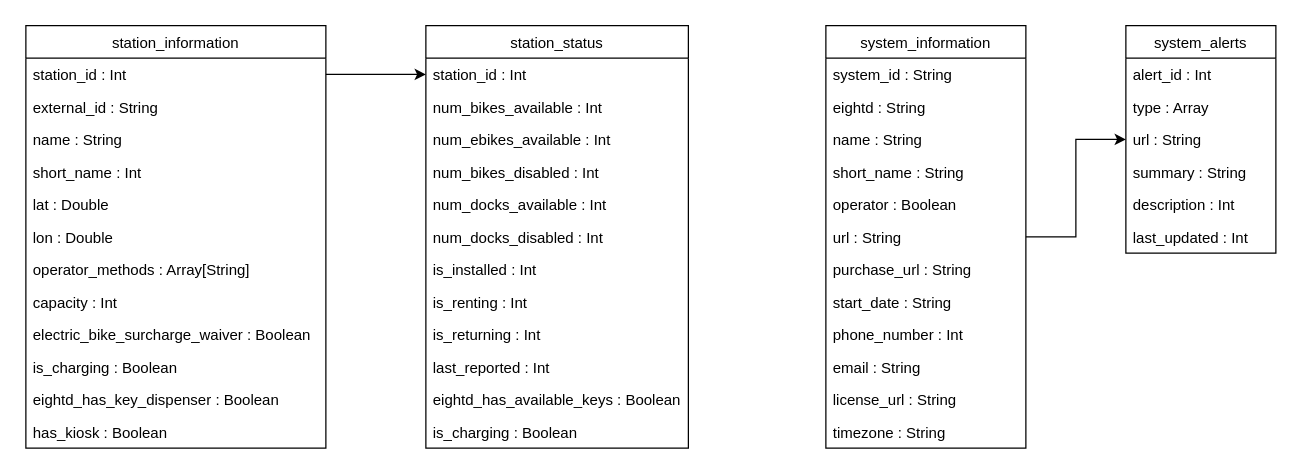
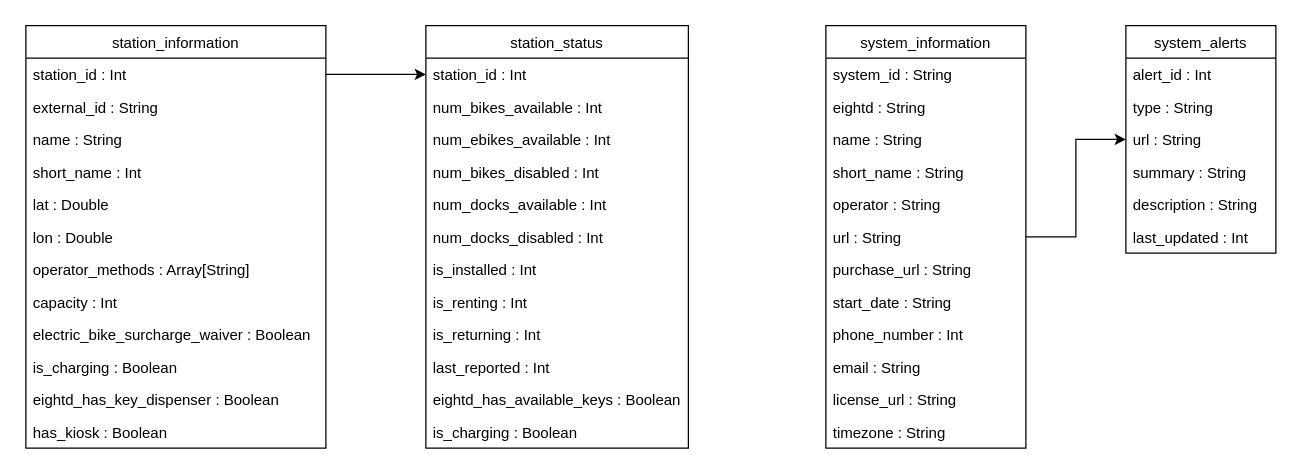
  <mxCell id="0" />
  <mxCell id="1" parent="0" />
  <mxCell id="2" value="station_status" style="swimlane;fontStyle=0;childLayout=stackLayout;horizontal=1;startSize=26;fillColor=none;horizontalStack=0;resizeParent=1;resizeParentMax=0;resizeLast=0;collapsible=1;marginBottom=0;" parent="1" vertex="1"><mxGeometry x="340" y="20" width="210" height="338" as="geometry" /></mxCell>
  <mxCell id="3" value="station_id : Int" style="text;strokeColor=none;fillColor=none;align=left;verticalAlign=top;spacingLeft=4;spacingRight=4;overflow=hidden;rotatable=0;points=[[0,0.5],[1,0.5]];portConstraint=eastwest;" parent="2" vertex="1"><mxGeometry y="26" width="210" height="26" as="geometry" /></mxCell>
  <mxCell id="4" value="num_bikes_available : Int" style="text;strokeColor=none;fillColor=none;align=left;verticalAlign=top;spacingLeft=4;spacingRight=4;overflow=hidden;rotatable=0;points=[[0,0.5],[1,0.5]];portConstraint=eastwest;" parent="2" vertex="1"><mxGeometry y="52" width="210" height="26" as="geometry" /></mxCell>
  <mxCell id="5" value="num_ebikes_available : Int" style="text;strokeColor=none;fillColor=none;align=left;verticalAlign=top;spacingLeft=4;spacingRight=4;overflow=hidden;rotatable=0;points=[[0,0.5],[1,0.5]];portConstraint=eastwest;" parent="2" vertex="1"><mxGeometry y="78" width="210" height="26" as="geometry" /></mxCell>
  <mxCell id="6" value="num_bikes_disabled : Int" style="text;strokeColor=none;fillColor=none;align=left;verticalAlign=top;spacingLeft=4;spacingRight=4;overflow=hidden;rotatable=0;points=[[0,0.5],[1,0.5]];portConstraint=eastwest;" parent="2" vertex="1"><mxGeometry y="104" width="210" height="26" as="geometry" /></mxCell>
  <mxCell id="7" value="num_docks_available : Int" style="text;strokeColor=none;fillColor=none;align=left;verticalAlign=top;spacingLeft=4;spacingRight=4;overflow=hidden;rotatable=0;points=[[0,0.5],[1,0.5]];portConstraint=eastwest;" parent="2" vertex="1"><mxGeometry y="130" width="210" height="26" as="geometry" /></mxCell>
  <mxCell id="8" value="num_docks_disabled : Int" style="text;strokeColor=none;fillColor=none;align=left;verticalAlign=top;spacingLeft=4;spacingRight=4;overflow=hidden;rotatable=0;points=[[0,0.5],[1,0.5]];portConstraint=eastwest;" parent="2" vertex="1"><mxGeometry y="156" width="210" height="26" as="geometry" /></mxCell>
  <mxCell id="9" value="is_installed : Int" style="text;strokeColor=none;fillColor=none;align=left;verticalAlign=top;spacingLeft=4;spacingRight=4;overflow=hidden;rotatable=0;points=[[0,0.5],[1,0.5]];portConstraint=eastwest;" parent="2" vertex="1"><mxGeometry y="182" width="210" height="26" as="geometry" /></mxCell>
  <mxCell id="10" value="is_renting : Int" style="text;strokeColor=none;fillColor=none;align=left;verticalAlign=top;spacingLeft=4;spacingRight=4;overflow=hidden;rotatable=0;points=[[0,0.5],[1,0.5]];portConstraint=eastwest;" parent="2" vertex="1"><mxGeometry y="208" width="210" height="26" as="geometry" /></mxCell>
  <mxCell id="11" value="is_returning : Int" style="text;strokeColor=none;fillColor=none;align=left;verticalAlign=top;spacingLeft=4;spacingRight=4;overflow=hidden;rotatable=0;points=[[0,0.5],[1,0.5]];portConstraint=eastwest;" parent="2" vertex="1"><mxGeometry y="234" width="210" height="26" as="geometry" /></mxCell>
  <mxCell id="12" value="last_reported : Int" style="text;strokeColor=none;fillColor=none;align=left;verticalAlign=top;spacingLeft=4;spacingRight=4;overflow=hidden;rotatable=0;points=[[0,0.5],[1,0.5]];portConstraint=eastwest;" parent="2" vertex="1"><mxGeometry y="260" width="210" height="26" as="geometry" /></mxCell>
  <mxCell id="13" value="eightd_has_available_keys : Boolean" style="text;strokeColor=none;fillColor=none;align=left;verticalAlign=top;spacingLeft=4;spacingRight=4;overflow=hidden;rotatable=0;points=[[0,0.5],[1,0.5]];portConstraint=eastwest;" vertex="1" parent="2"><mxGeometry y="286" width="210" height="26" as="geometry" /></mxCell>
  <mxCell id="14" value="is_charging : Boolean" style="text;strokeColor=none;fillColor=none;align=left;verticalAlign=top;spacingLeft=4;spacingRight=4;overflow=hidden;rotatable=0;points=[[0,0.5],[1,0.5]];portConstraint=eastwest;" vertex="1" parent="2"><mxGeometry y="312" width="210" height="26" as="geometry" /></mxCell>
  <mxCell id="15" value="system_information" style="swimlane;fontStyle=0;childLayout=stackLayout;horizontal=1;startSize=26;fillColor=none;horizontalStack=0;resizeParent=1;resizeParentMax=0;resizeLast=0;collapsible=1;marginBottom=0;" parent="1" vertex="1"><mxGeometry x="660" y="20" width="160" height="338" as="geometry" /></mxCell>
  <mxCell id="16" value="system_id : String" style="text;strokeColor=none;fillColor=none;align=left;verticalAlign=top;spacingLeft=4;spacingRight=4;overflow=hidden;rotatable=0;points=[[0,0.5],[1,0.5]];portConstraint=eastwest;" parent="15" vertex="1"><mxGeometry y="26" width="160" height="26" as="geometry" /></mxCell>
  <mxCell id="17" value="eightd : String" style="text;strokeColor=none;fillColor=none;align=left;verticalAlign=top;spacingLeft=4;spacingRight=4;overflow=hidden;rotatable=0;points=[[0,0.5],[1,0.5]];portConstraint=eastwest;" parent="15" vertex="1"><mxGeometry y="52" width="160" height="26" as="geometry" /></mxCell>
  <mxCell id="18" value="name : String" style="text;strokeColor=none;fillColor=none;align=left;verticalAlign=top;spacingLeft=4;spacingRight=4;overflow=hidden;rotatable=0;points=[[0,0.5],[1,0.5]];portConstraint=eastwest;" parent="15" vertex="1"><mxGeometry y="78" width="160" height="26" as="geometry" /></mxCell>
  <mxCell id="19" value="short_name : String" style="text;strokeColor=none;fillColor=none;align=left;verticalAlign=top;spacingLeft=4;spacingRight=4;overflow=hidden;rotatable=0;points=[[0,0.5],[1,0.5]];portConstraint=eastwest;" parent="15" vertex="1"><mxGeometry y="104" width="160" height="26" as="geometry" /></mxCell>
- <mxCell id="20" value="operator : Boolean" style="text;strokeColor=none;fillColor=none;align=left;verticalAlign=top;spacingLeft=4;spacingRight=4;overflow=hidden;rotatable=0;points=[[0,0.5],[1,0.5]];portConstraint=eastwest;" parent="15" vertex="1"><mxGeometry y="130" width="160" height="26" as="geometry" /></mxCell>
+ <mxCell id="20" value="operator : String" style="text;strokeColor=none;fillColor=none;align=left;verticalAlign=top;spacingLeft=4;spacingRight=4;overflow=hidden;rotatable=0;points=[[0,0.5],[1,0.5]];portConstraint=eastwest;" parent="15" vertex="1"><mxGeometry y="130" width="160" height="26" as="geometry" /></mxCell>
  <mxCell id="21" value="url : String" style="text;strokeColor=none;fillColor=none;align=left;verticalAlign=top;spacingLeft=4;spacingRight=4;overflow=hidden;rotatable=0;points=[[0,0.5],[1,0.5]];portConstraint=eastwest;" parent="15" vertex="1"><mxGeometry y="156" width="160" height="26" as="geometry" /></mxCell>
  <mxCell id="22" value="purchase_url : String" style="text;strokeColor=none;fillColor=none;align=left;verticalAlign=top;spacingLeft=4;spacingRight=4;overflow=hidden;rotatable=0;points=[[0,0.5],[1,0.5]];portConstraint=eastwest;" parent="15" vertex="1"><mxGeometry y="182" width="160" height="26" as="geometry" /></mxCell>
  <mxCell id="23" value="start_date : String" style="text;strokeColor=none;fillColor=none;align=left;verticalAlign=top;spacingLeft=4;spacingRight=4;overflow=hidden;rotatable=0;points=[[0,0.5],[1,0.5]];portConstraint=eastwest;" parent="15" vertex="1"><mxGeometry y="208" width="160" height="26" as="geometry" /></mxCell>
  <mxCell id="24" value="phone_number : Int" style="text;strokeColor=none;fillColor=none;align=left;verticalAlign=top;spacingLeft=4;spacingRight=4;overflow=hidden;rotatable=0;points=[[0,0.5],[1,0.5]];portConstraint=eastwest;" parent="15" vertex="1"><mxGeometry y="234" width="160" height="26" as="geometry" /></mxCell>
  <mxCell id="25" value="email : String" style="text;strokeColor=none;fillColor=none;align=left;verticalAlign=top;spacingLeft=4;spacingRight=4;overflow=hidden;rotatable=0;points=[[0,0.5],[1,0.5]];portConstraint=eastwest;" parent="15" vertex="1"><mxGeometry y="260" width="160" height="26" as="geometry" /></mxCell>
  <mxCell id="26" value="license_url : String" style="text;strokeColor=none;fillColor=none;align=left;verticalAlign=top;spacingLeft=4;spacingRight=4;overflow=hidden;rotatable=0;points=[[0,0.5],[1,0.5]];portConstraint=eastwest;" parent="15" vertex="1"><mxGeometry y="286" width="160" height="26" as="geometry" /></mxCell>
  <mxCell id="27" value="timezone : String" style="text;strokeColor=none;fillColor=none;align=left;verticalAlign=top;spacingLeft=4;spacingRight=4;overflow=hidden;rotatable=0;points=[[0,0.5],[1,0.5]];portConstraint=eastwest;" vertex="1" parent="15"><mxGeometry y="312" width="160" height="26" as="geometry" /></mxCell>
  <mxCell id="28" value="station_information" style="swimlane;fontStyle=0;childLayout=stackLayout;horizontal=1;startSize=26;fillColor=none;horizontalStack=0;resizeParent=1;resizeParentMax=0;resizeLast=0;collapsible=1;marginBottom=0;" parent="1" vertex="1"><mxGeometry x="20" y="20" width="240" height="338" as="geometry" /></mxCell>
  <mxCell id="29" value="station_id : Int" style="text;strokeColor=none;fillColor=none;align=left;verticalAlign=top;spacingLeft=4;spacingRight=4;overflow=hidden;rotatable=0;points=[[0,0.5],[1,0.5]];portConstraint=eastwest;" parent="28" vertex="1"><mxGeometry y="26" width="240" height="26" as="geometry" /></mxCell>
  <mxCell id="30" value="external_id : String" style="text;strokeColor=none;fillColor=none;align=left;verticalAlign=top;spacingLeft=4;spacingRight=4;overflow=hidden;rotatable=0;points=[[0,0.5],[1,0.5]];portConstraint=eastwest;" parent="28" vertex="1"><mxGeometry y="52" width="240" height="26" as="geometry" /></mxCell>
  <mxCell id="31" value="name : String" style="text;strokeColor=none;fillColor=none;align=left;verticalAlign=top;spacingLeft=4;spacingRight=4;overflow=hidden;rotatable=0;points=[[0,0.5],[1,0.5]];portConstraint=eastwest;" parent="28" vertex="1"><mxGeometry y="78" width="240" height="26" as="geometry" /></mxCell>
  <mxCell id="32" value="short_name : Int" style="text;strokeColor=none;fillColor=none;align=left;verticalAlign=top;spacingLeft=4;spacingRight=4;overflow=hidden;rotatable=0;points=[[0,0.5],[1,0.5]];portConstraint=eastwest;" parent="28" vertex="1"><mxGeometry y="104" width="240" height="26" as="geometry" /></mxCell>
  <mxCell id="33" value="lat : Double" style="text;strokeColor=none;fillColor=none;align=left;verticalAlign=top;spacingLeft=4;spacingRight=4;overflow=hidden;rotatable=0;points=[[0,0.5],[1,0.5]];portConstraint=eastwest;" parent="28" vertex="1"><mxGeometry y="130" width="240" height="26" as="geometry" /></mxCell>
  <mxCell id="34" value="lon : Double" style="text;strokeColor=none;fillColor=none;align=left;verticalAlign=top;spacingLeft=4;spacingRight=4;overflow=hidden;rotatable=0;points=[[0,0.5],[1,0.5]];portConstraint=eastwest;" parent="28" vertex="1"><mxGeometry y="156" width="240" height="26" as="geometry" /></mxCell>
  <mxCell id="35" value="operator_methods : Array[String]" style="text;strokeColor=none;fillColor=none;align=left;verticalAlign=top;spacingLeft=4;spacingRight=4;overflow=hidden;rotatable=0;points=[[0,0.5],[1,0.5]];portConstraint=eastwest;" parent="28" vertex="1"><mxGeometry y="182" width="240" height="26" as="geometry" /></mxCell>
  <mxCell id="36" value="capacity : Int" style="text;strokeColor=none;fillColor=none;align=left;verticalAlign=top;spacingLeft=4;spacingRight=4;overflow=hidden;rotatable=0;points=[[0,0.5],[1,0.5]];portConstraint=eastwest;" parent="28" vertex="1"><mxGeometry y="208" width="240" height="26" as="geometry" /></mxCell>
  <mxCell id="37" value="electric_bike_surcharge_waiver : Boolean" style="text;strokeColor=none;fillColor=none;align=left;verticalAlign=top;spacingLeft=4;spacingRight=4;overflow=hidden;rotatable=0;points=[[0,0.5],[1,0.5]];portConstraint=eastwest;" parent="28" vertex="1"><mxGeometry y="234" width="240" height="26" as="geometry" /></mxCell>
  <mxCell id="38" value="is_charging : Boolean" style="text;strokeColor=none;fillColor=none;align=left;verticalAlign=top;spacingLeft=4;spacingRight=4;overflow=hidden;rotatable=0;points=[[0,0.5],[1,0.5]];portConstraint=eastwest;" parent="28" vertex="1"><mxGeometry y="260" width="240" height="26" as="geometry" /></mxCell>
  <mxCell id="39" value="eightd_has_key_dispenser : Boolean" style="text;strokeColor=none;fillColor=none;align=left;verticalAlign=top;spacingLeft=4;spacingRight=4;overflow=hidden;rotatable=0;points=[[0,0.5],[1,0.5]];portConstraint=eastwest;" parent="28" vertex="1"><mxGeometry y="286" width="240" height="26" as="geometry" /></mxCell>
  <mxCell id="40" value="has_kiosk : Boolean" style="text;strokeColor=none;fillColor=none;align=left;verticalAlign=top;spacingLeft=4;spacingRight=4;overflow=hidden;rotatable=0;points=[[0,0.5],[1,0.5]];portConstraint=eastwest;" parent="28" vertex="1"><mxGeometry y="312" width="240" height="26" as="geometry" /></mxCell>
  <mxCell id="41" value="system_alerts" style="swimlane;fontStyle=0;childLayout=stackLayout;horizontal=1;startSize=26;fillColor=none;horizontalStack=0;resizeParent=1;resizeParentMax=0;resizeLast=0;collapsible=1;marginBottom=0;" parent="1" vertex="1"><mxGeometry x="900" y="20" width="120" height="182" as="geometry" /></mxCell>
  <mxCell id="42" value="alert_id : Int" style="text;strokeColor=none;fillColor=none;align=left;verticalAlign=top;spacingLeft=4;spacingRight=4;overflow=hidden;rotatable=0;points=[[0,0.5],[1,0.5]];portConstraint=eastwest;" parent="41" vertex="1"><mxGeometry y="26" width="120" height="26" as="geometry" /></mxCell>
- <mxCell id="43" value="type : Array" style="text;strokeColor=none;fillColor=none;align=left;verticalAlign=top;spacingLeft=4;spacingRight=4;overflow=hidden;rotatable=0;points=[[0,0.5],[1,0.5]];portConstraint=eastwest;" parent="41" vertex="1"><mxGeometry y="52" width="120" height="26" as="geometry" /></mxCell>
+ <mxCell id="43" value="type : String" style="text;strokeColor=none;fillColor=none;align=left;verticalAlign=top;spacingLeft=4;spacingRight=4;overflow=hidden;rotatable=0;points=[[0,0.5],[1,0.5]];portConstraint=eastwest;" parent="41" vertex="1"><mxGeometry y="52" width="120" height="26" as="geometry" /></mxCell>
  <mxCell id="44" value="url : String" style="text;strokeColor=none;fillColor=none;align=left;verticalAlign=top;spacingLeft=4;spacingRight=4;overflow=hidden;rotatable=0;points=[[0,0.5],[1,0.5]];portConstraint=eastwest;" parent="41" vertex="1"><mxGeometry y="78" width="120" height="26" as="geometry" /></mxCell>
  <mxCell id="45" value="summary : String" style="text;strokeColor=none;fillColor=none;align=left;verticalAlign=top;spacingLeft=4;spacingRight=4;overflow=hidden;rotatable=0;points=[[0,0.5],[1,0.5]];portConstraint=eastwest;" parent="41" vertex="1"><mxGeometry y="104" width="120" height="26" as="geometry" /></mxCell>
- <mxCell id="46" value="description : Int" style="text;strokeColor=none;fillColor=none;align=left;verticalAlign=top;spacingLeft=4;spacingRight=4;overflow=hidden;rotatable=0;points=[[0,0.5],[1,0.5]];portConstraint=eastwest;" parent="41" vertex="1"><mxGeometry y="130" width="120" height="26" as="geometry" /></mxCell>
+ <mxCell id="46" value="description : String" style="text;strokeColor=none;fillColor=none;align=left;verticalAlign=top;spacingLeft=4;spacingRight=4;overflow=hidden;rotatable=0;points=[[0,0.5],[1,0.5]];portConstraint=eastwest;" parent="41" vertex="1"><mxGeometry y="130" width="120" height="26" as="geometry" /></mxCell>
  <mxCell id="47" value="last_updated : Int" style="text;strokeColor=none;fillColor=none;align=left;verticalAlign=top;spacingLeft=4;spacingRight=4;overflow=hidden;rotatable=0;points=[[0,0.5],[1,0.5]];portConstraint=eastwest;" parent="41" vertex="1"><mxGeometry y="156" width="120" height="26" as="geometry" /></mxCell>
  <mxCell id="48" style="edgeStyle=orthogonalEdgeStyle;rounded=0;orthogonalLoop=1;jettySize=auto;html=1;exitX=1;exitY=0.5;exitDx=0;exitDy=0;entryX=0;entryY=0.5;entryDx=0;entryDy=0;" parent="1" source="29" target="3" edge="1"><mxGeometry relative="1" as="geometry" /></mxCell>
  <mxCell id="49" style="edgeStyle=orthogonalEdgeStyle;rounded=0;orthogonalLoop=1;jettySize=auto;html=1;exitX=1;exitY=0.5;exitDx=0;exitDy=0;entryX=0;entryY=0.5;entryDx=0;entryDy=0;" edge="1" parent="1" source="21" target="44"><mxGeometry relative="1" as="geometry" /></mxCell>
